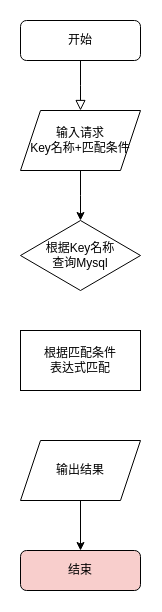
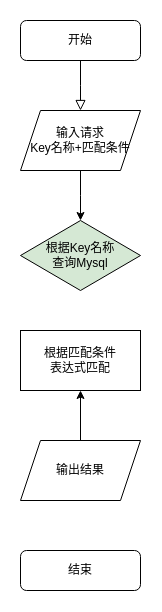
  <mxCell id="0" />
  <mxCell id="1" parent="0" />
  <mxCell id="2" value="" style="rounded=0;html=1;jettySize=auto;orthogonalLoop=1;fontSize=11;endArrow=block;endFill=0;endSize=8;strokeWidth=1;shadow=0;labelBackgroundColor=none;edgeStyle=orthogonalEdgeStyle;" parent="1" source="3" edge="1"><mxGeometry relative="1" as="geometry"><mxPoint x="80" y="110" as="targetPoint" /></mxGeometry></mxCell>
  <mxCell id="3" value="开始" style="rounded=1;whiteSpace=wrap;html=1;fontSize=12;glass=0;strokeWidth=1;shadow=0;" parent="1" vertex="1"><mxGeometry x="20" y="20" width="120" height="40" as="geometry" /></mxCell>
  <mxCell id="4" value="" style="edgeStyle=orthogonalEdgeStyle;rounded=0;orthogonalLoop=1;jettySize=auto;html=1;" edge="1" parent="1" source="5"><mxGeometry relative="1" as="geometry"><mxPoint x="80" y="220" as="targetPoint" /></mxGeometry></mxCell>
  <mxCell id="5" value="输入请求&lt;br&gt;Key名称+匹配条件" style="shape=parallelogram;perimeter=parallelogramPerimeter;whiteSpace=wrap;html=1;fixedSize=1;" vertex="1" parent="1"><mxGeometry x="20" y="110" width="120" height="60" as="geometry" /></mxCell>
- <mxCell id="6" value="根据Key名称&lt;br&gt;查询Mysql" style="rhombus;whiteSpace=wrap;html=1;" vertex="1" parent="1"><mxGeometry x="20" y="220" width="120" height="70" as="geometry" /></mxCell>
+ <mxCell id="6" value="根据Key名称&lt;br&gt;查询Mysql" style="rhombus;whiteSpace=wrap;html=1;fillColor=#d5e8d4;" vertex="1" parent="1"><mxGeometry x="20" y="220" width="120" height="70" as="geometry" /></mxCell>
  <mxCell id="7" value="根据匹配条件&lt;br&gt;表达式匹配" style="rounded=0;whiteSpace=wrap;html=1;" vertex="1" parent="1"><mxGeometry x="20" y="330" width="120" height="60" as="geometry" /></mxCell>
- <mxCell id="8" value="" style="edgeStyle=orthogonalEdgeStyle;rounded=0;orthogonalLoop=1;jettySize=auto;html=1;" edge="1" parent="1" source="9" target="10"><mxGeometry relative="1" as="geometry" /></mxCell>
+ <mxCell id="8" value="" style="edgeStyle=orthogonalEdgeStyle;rounded=0;orthogonalLoop=1;jettySize=auto;html=1;" edge="1" parent="1" source="9" target="7"><mxGeometry relative="1" as="geometry" /></mxCell>
  <mxCell id="9" value="输出结果" style="shape=parallelogram;perimeter=parallelogramPerimeter;whiteSpace=wrap;html=1;fixedSize=1;rounded=0;" vertex="1" parent="1"><mxGeometry x="20" y="440" width="120" height="60" as="geometry" /></mxCell>
- <mxCell id="10" value="结束" style="rounded=1;whiteSpace=wrap;html=1;fillColor=#f8cecc;" vertex="1" parent="1"><mxGeometry x="20" y="550" width="120" height="40" as="geometry" /></mxCell>
+ <mxCell id="10" value="结束" style="rounded=1;whiteSpace=wrap;html=1;" vertex="1" parent="1"><mxGeometry x="20" y="550" width="120" height="40" as="geometry" /></mxCell>
